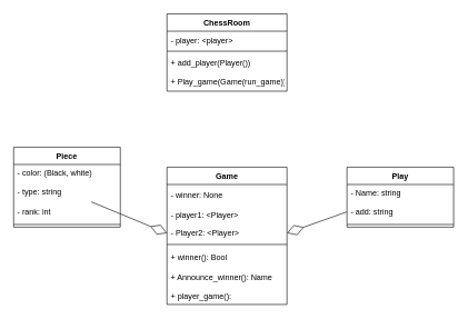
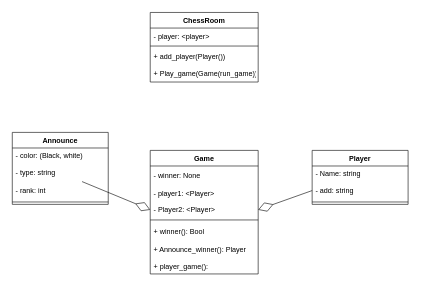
  <mxCell id="0" />
  <mxCell id="1" parent="0" />
  <mxCell id="2" value="Game" style="swimlane;fontStyle=1;align=center;verticalAlign=top;childLayout=stackLayout;horizontal=1;startSize=26;horizontalStack=0;resizeParent=1;resizeParentMax=0;resizeLast=0;collapsible=1;marginBottom=0;" vertex="1" parent="1"><mxGeometry x="250" y="250" width="180" height="206" as="geometry" /></mxCell>
  <mxCell id="3" value="- winner: None" style="text;strokeColor=none;fillColor=none;align=left;verticalAlign=middle;spacingLeft=4;spacingRight=4;overflow=hidden;points=[[0,0.5],[1,0.5]];portConstraint=eastwest;rotatable=0;" vertex="1" parent="2"><mxGeometry y="26" width="180" height="30" as="geometry" /></mxCell>
  <mxCell id="4" value="- player1: &lt;Player&gt;" style="text;strokeColor=none;fillColor=none;align=left;verticalAlign=middle;spacingLeft=4;spacingRight=4;overflow=hidden;points=[[0,0.5],[1,0.5]];portConstraint=eastwest;rotatable=0;" vertex="1" parent="2"><mxGeometry y="56" width="180" height="30" as="geometry" /></mxCell>
  <mxCell id="5" value="- Player2: &lt;Player&gt;" style="text;strokeColor=none;fillColor=none;align=left;verticalAlign=top;spacingLeft=4;spacingRight=4;overflow=hidden;rotatable=0;points=[[0,0.5],[1,0.5]];portConstraint=eastwest;" vertex="1" parent="2"><mxGeometry y="86" width="180" height="26" as="geometry" /></mxCell>
  <mxCell id="6" value="" style="line;strokeWidth=1;fillColor=none;align=left;verticalAlign=middle;spacingTop=-1;spacingLeft=3;spacingRight=3;rotatable=0;labelPosition=right;points=[];portConstraint=eastwest;" vertex="1" parent="2"><mxGeometry y="112" width="180" height="8" as="geometry" /></mxCell>
  <mxCell id="7" value="+ winner(): Bool" style="text;strokeColor=none;fillColor=none;align=left;verticalAlign=middle;spacingLeft=4;spacingRight=4;overflow=hidden;points=[[0,0.5],[1,0.5]];portConstraint=eastwest;rotatable=0;" vertex="1" parent="2"><mxGeometry y="120" width="180" height="30" as="geometry" /></mxCell>
- <mxCell id="8" value="+ Announce_winner(): Name" style="text;strokeColor=none;fillColor=none;align=left;verticalAlign=middle;spacingLeft=4;spacingRight=4;overflow=hidden;points=[[0,0.5],[1,0.5]];portConstraint=eastwest;rotatable=0;" vertex="1" parent="2"><mxGeometry y="150" width="180" height="30" as="geometry" /></mxCell>
+ <mxCell id="8" value="+ Announce_winner(): Player" style="text;strokeColor=none;fillColor=none;align=left;verticalAlign=middle;spacingLeft=4;spacingRight=4;overflow=hidden;points=[[0,0.5],[1,0.5]];portConstraint=eastwest;rotatable=0;" vertex="1" parent="2"><mxGeometry y="150" width="180" height="30" as="geometry" /></mxCell>
  <mxCell id="9" value="+ player_game():" style="text;strokeColor=none;fillColor=none;align=left;verticalAlign=top;spacingLeft=4;spacingRight=4;overflow=hidden;rotatable=0;points=[[0,0.5],[1,0.5]];portConstraint=eastwest;" vertex="1" parent="2"><mxGeometry y="180" width="180" height="26" as="geometry" /></mxCell>
- <mxCell id="10" value="Piece" style="swimlane;fontStyle=1;align=center;verticalAlign=top;childLayout=stackLayout;horizontal=1;startSize=26;horizontalStack=0;resizeParent=1;resizeParentMax=0;resizeLast=0;collapsible=1;marginBottom=0;" vertex="1" parent="1"><mxGeometry x="20" y="220" width="160" height="120" as="geometry" /></mxCell>
+ <mxCell id="10" value="Announce" style="swimlane;fontStyle=1;align=center;verticalAlign=top;childLayout=stackLayout;horizontal=1;startSize=26;horizontalStack=0;resizeParent=1;resizeParentMax=0;resizeLast=0;collapsible=1;marginBottom=0;" vertex="1" parent="1"><mxGeometry x="20" y="220" width="160" height="120" as="geometry" /></mxCell>
  <mxCell id="11" value="- color: (Black, white)" style="text;strokeColor=none;fillColor=none;align=left;verticalAlign=top;spacingLeft=4;spacingRight=4;overflow=hidden;rotatable=0;points=[[0,0.5],[1,0.5]];portConstraint=eastwest;" vertex="1" parent="10"><mxGeometry y="26" width="160" height="26" as="geometry" /></mxCell>
  <mxCell id="12" value="- type: string" style="text;strokeColor=none;fillColor=none;align=left;verticalAlign=middle;spacingLeft=4;spacingRight=4;overflow=hidden;points=[[0,0.5],[1,0.5]];portConstraint=eastwest;rotatable=0;" vertex="1" parent="10"><mxGeometry y="52" width="160" height="30" as="geometry" /></mxCell>
  <mxCell id="13" value="- rank: int" style="text;strokeColor=none;fillColor=none;align=left;verticalAlign=middle;spacingLeft=4;spacingRight=4;overflow=hidden;points=[[0,0.5],[1,0.5]];portConstraint=eastwest;rotatable=0;" vertex="1" parent="10"><mxGeometry y="82" width="160" height="30" as="geometry" /></mxCell>
  <mxCell id="14" value="" style="line;strokeWidth=1;fillColor=none;align=left;verticalAlign=middle;spacingTop=-1;spacingLeft=3;spacingRight=3;rotatable=0;labelPosition=right;points=[];portConstraint=eastwest;" vertex="1" parent="10"><mxGeometry y="112" width="160" height="8" as="geometry" /></mxCell>
  <mxCell id="15" value="ChessRoom" style="swimlane;fontStyle=1;align=center;verticalAlign=top;childLayout=stackLayout;horizontal=1;startSize=26;horizontalStack=0;resizeParent=1;resizeParentMax=0;resizeLast=0;collapsible=1;marginBottom=0;" vertex="1" parent="1"><mxGeometry x="250" y="20" width="180" height="116" as="geometry" /></mxCell>
  <mxCell id="16" value="- player: &lt;player&gt;" style="text;strokeColor=none;fillColor=none;align=left;verticalAlign=top;spacingLeft=4;spacingRight=4;overflow=hidden;rotatable=0;points=[[0,0.5],[1,0.5]];portConstraint=eastwest;" vertex="1" parent="15"><mxGeometry y="26" width="180" height="26" as="geometry" /></mxCell>
  <mxCell id="17" value="" style="line;strokeWidth=1;fillColor=none;align=left;verticalAlign=middle;spacingTop=-1;spacingLeft=3;spacingRight=3;rotatable=0;labelPosition=right;points=[];portConstraint=eastwest;" vertex="1" parent="15"><mxGeometry y="52" width="180" height="8" as="geometry" /></mxCell>
  <mxCell id="18" value="+ add_player(Player())" style="text;strokeColor=none;fillColor=none;align=left;verticalAlign=top;spacingLeft=4;spacingRight=4;overflow=hidden;rotatable=0;points=[[0,0.5],[1,0.5]];portConstraint=eastwest;" vertex="1" parent="15"><mxGeometry y="60" width="180" height="26" as="geometry" /></mxCell>
  <mxCell id="19" value="+ Play_game(Game(run_game))" style="text;strokeColor=none;fillColor=none;align=left;verticalAlign=middle;spacingLeft=4;spacingRight=4;overflow=hidden;points=[[0,0.5],[1,0.5]];portConstraint=eastwest;rotatable=0;" vertex="1" parent="15"><mxGeometry y="86" width="180" height="30" as="geometry" /></mxCell>
- <mxCell id="20" value="Play" style="swimlane;fontStyle=1;align=center;verticalAlign=top;childLayout=stackLayout;horizontal=1;startSize=26;horizontalStack=0;resizeParent=1;resizeParentMax=0;resizeLast=0;collapsible=1;marginBottom=0;" vertex="1" parent="1"><mxGeometry x="520" y="250" width="160" height="90" as="geometry" /></mxCell>
+ <mxCell id="20" value="Player" style="swimlane;fontStyle=1;align=center;verticalAlign=top;childLayout=stackLayout;horizontal=1;startSize=26;horizontalStack=0;resizeParent=1;resizeParentMax=0;resizeLast=0;collapsible=1;marginBottom=0;" vertex="1" parent="1"><mxGeometry x="520" y="250" width="160" height="90" as="geometry" /></mxCell>
  <mxCell id="21" value="- Name: string" style="text;strokeColor=none;fillColor=none;align=left;verticalAlign=top;spacingLeft=4;spacingRight=4;overflow=hidden;rotatable=0;points=[[0,0.5],[1,0.5]];portConstraint=eastwest;" vertex="1" parent="20"><mxGeometry y="26" width="160" height="26" as="geometry" /></mxCell>
  <mxCell id="22" value="- add: string" style="text;strokeColor=none;fillColor=none;align=left;verticalAlign=middle;spacingLeft=4;spacingRight=4;overflow=hidden;points=[[0,0.5],[1,0.5]];portConstraint=eastwest;rotatable=0;" vertex="1" parent="20"><mxGeometry y="52" width="160" height="30" as="geometry" /></mxCell>
  <mxCell id="23" value="" style="line;strokeWidth=1;fillColor=none;align=left;verticalAlign=middle;spacingTop=-1;spacingLeft=3;spacingRight=3;rotatable=0;labelPosition=right;points=[];portConstraint=eastwest;" vertex="1" parent="20"><mxGeometry y="82" width="160" height="8" as="geometry" /></mxCell>
  <mxCell id="24" value="" style="endArrow=diamondThin;endFill=0;endSize=24;html=1;rounded=0;entryX=1;entryY=0.5;entryDx=0;entryDy=0;exitX=0;exitY=0.5;exitDx=0;exitDy=0;" edge="1" parent="1" source="22" target="5"><mxGeometry width="160" relative="1" as="geometry"><mxPoint x="480" y="450" as="sourcePoint" /><mxPoint x="50" y="210" as="targetPoint" /></mxGeometry></mxCell>
  <mxCell id="25" value="" style="endArrow=diamondThin;endFill=0;endSize=24;html=1;rounded=0;entryX=0;entryY=0.5;entryDx=0;entryDy=0;" edge="1" parent="1" source="12" target="5"><mxGeometry width="160" relative="1" as="geometry"><mxPoint x="612.96" y="267.03" as="sourcePoint" /><mxPoint x="450" y="171" as="targetPoint" /></mxGeometry></mxCell>
